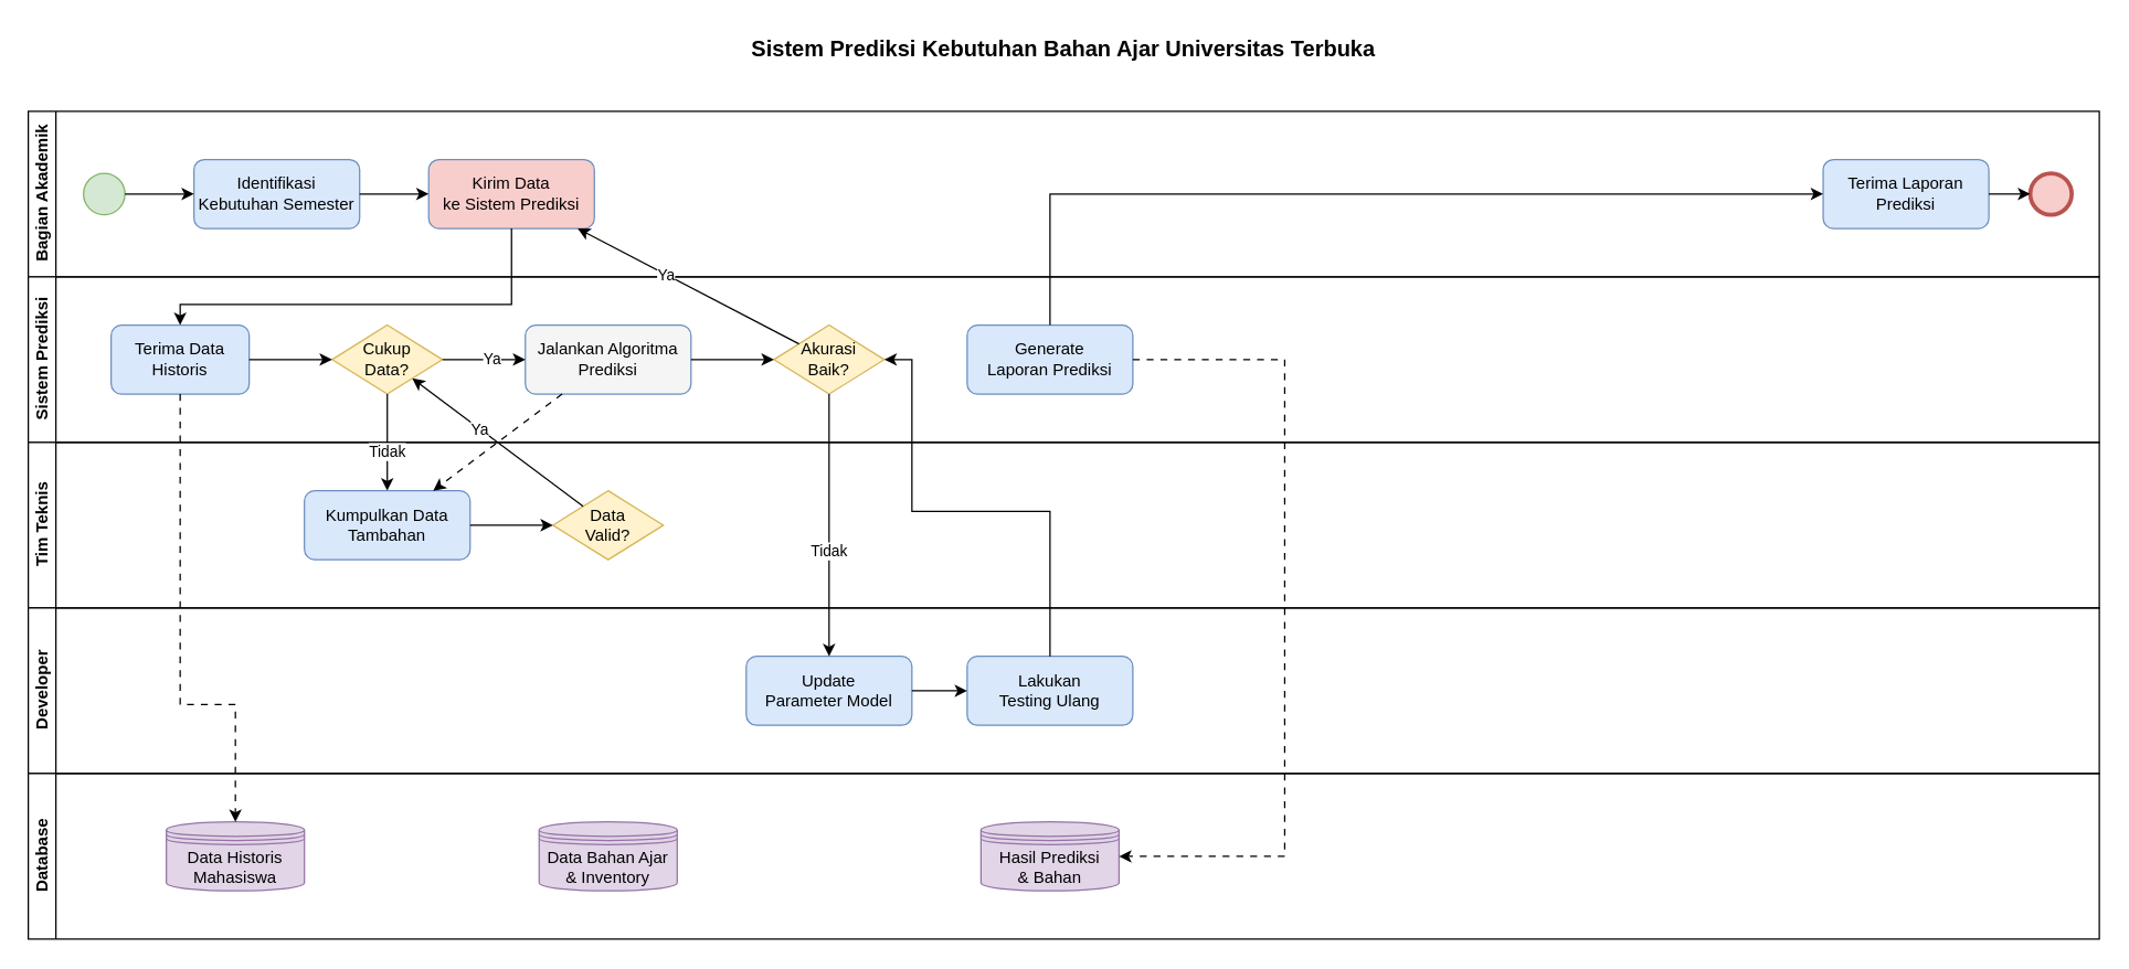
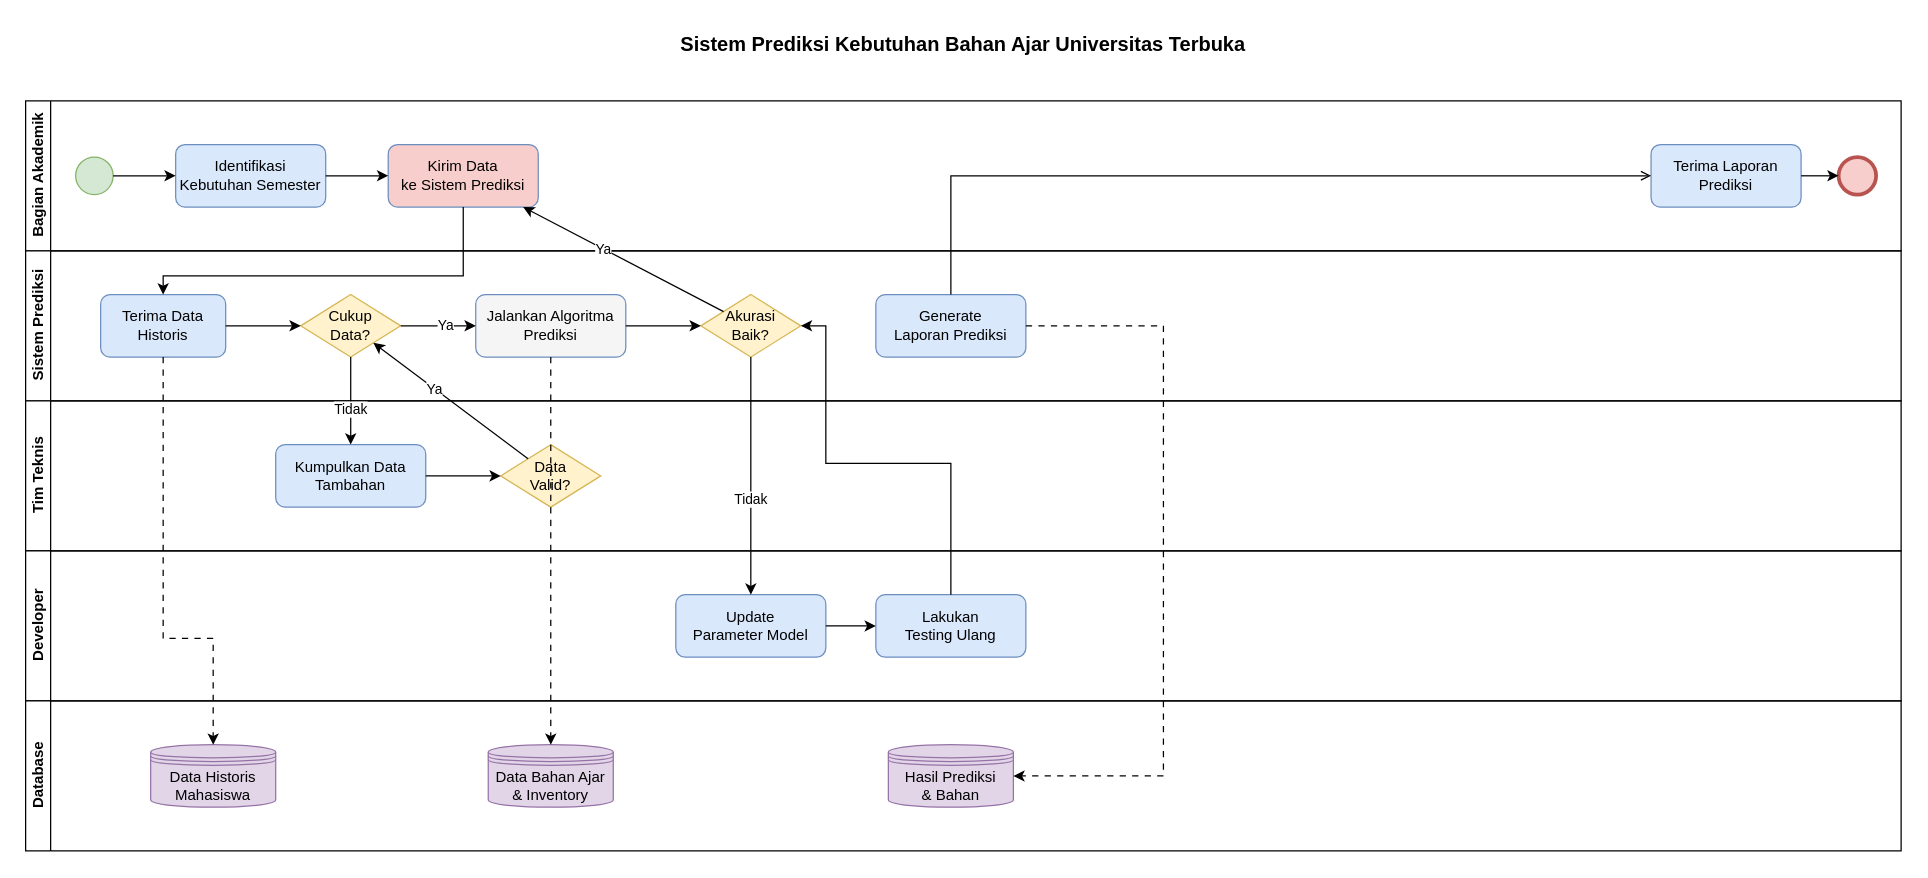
  <mxCell id="0" />
  <mxCell id="1" parent="0" />
  <mxCell id="2" value="Sistem Prediksi Kebutuhan Bahan Ajar Universitas Terbuka" style="text;html=1;strokeColor=none;fillColor=none;align=center;verticalAlign=middle;whiteSpace=wrap;rounded=0;fontSize=16;fontStyle=1;" parent="1" vertex="1"><mxGeometry x="370" y="20" width="800" height="30" as="geometry" /></mxCell>
  <mxCell id="3" value="Bagian Akademik" style="swimlane;html=1;childLayout=stackLayout;resizeParent=1;resizeParentMax=0;horizontal=0;startSize=20;horizontalStack=0;" parent="1" vertex="1"><mxGeometry x="20" y="80" width="1500" height="120" as="geometry" /></mxCell>
  <mxCell id="4" value="" style="ellipse;whiteSpace=wrap;html=1;aspect=fixed;fillColor=#d5e8d4;strokeColor=#82b366;" parent="3" vertex="1"><mxGeometry x="40" y="45" width="30" height="30" as="geometry" /></mxCell>
  <mxCell id="5" value="Identifikasi&#10;Kebutuhan Semester" style="rounded=1;whiteSpace=wrap;html=1;fillColor=#dae8fc;strokeColor=#6c8ebf;" parent="3" vertex="1"><mxGeometry x="120" y="35" width="120" height="50" as="geometry" /></mxCell>
  <mxCell id="6" value="Kirim Data&#10;ke Sistem Prediksi" style="rounded=1;whiteSpace=wrap;html=1;fillColor=#f8cecc;strokeColor=#6c8ebf;" parent="3" vertex="1"><mxGeometry x="290" y="35" width="120" height="50" as="geometry" /></mxCell>
  <mxCell id="7" value="Terima Laporan&#10;Prediksi" style="rounded=1;whiteSpace=wrap;html=1;fillColor=#dae8fc;strokeColor=#6c8ebf;" parent="3" vertex="1"><mxGeometry x="1300" y="35" width="120" height="50" as="geometry" /></mxCell>
  <mxCell id="8" value="" style="ellipse;whiteSpace=wrap;html=1;aspect=fixed;fillColor=#f8cecc;strokeColor=#b85450;strokeWidth=3;" parent="3" vertex="1"><mxGeometry x="1450" y="45" width="30" height="30" as="geometry" /></mxCell>
  <mxCell id="9" value="Sistem Prediksi" style="swimlane;html=1;childLayout=stackLayout;resizeParent=1;resizeParentMax=0;horizontal=0;startSize=20;horizontalStack=0;" parent="1" vertex="1"><mxGeometry x="20" y="200" width="1500" height="120" as="geometry" /></mxCell>
  <mxCell id="10" value="Terima Data&#10;Historis" style="rounded=1;whiteSpace=wrap;html=1;fillColor=#dae8fc;strokeColor=#6c8ebf;" parent="9" vertex="1"><mxGeometry x="60" y="35" width="100" height="50" as="geometry" /></mxCell>
  <mxCell id="11" value="Cukup&#10;Data?" style="rhombus;whiteSpace=wrap;html=1;fillColor=#fff2cc;strokeColor=#d6b656;" parent="9" vertex="1"><mxGeometry x="220" y="35" width="80" height="50" as="geometry" /></mxCell>
  <mxCell id="12" value="Jalankan Algoritma&#10;Prediksi" style="rounded=1;whiteSpace=wrap;html=1;fillColor=#f5f5f5;strokeColor=#6c8ebf;" parent="9" vertex="1"><mxGeometry x="360" y="35" width="120" height="50" as="geometry" /></mxCell>
  <mxCell id="13" value="Akurasi&#10;Baik?" style="rhombus;whiteSpace=wrap;html=1;fillColor=#fff2cc;strokeColor=#d6b656;" parent="9" vertex="1"><mxGeometry x="540" y="35" width="80" height="50" as="geometry" /></mxCell>
  <mxCell id="14" value="Generate&#10;Laporan Prediksi" style="rounded=1;whiteSpace=wrap;html=1;fillColor=#dae8fc;strokeColor=#6c8ebf;" parent="9" vertex="1"><mxGeometry x="680" y="35" width="120" height="50" as="geometry" /></mxCell>
  <mxCell id="15" value="Tim Teknis" style="swimlane;html=1;childLayout=stackLayout;resizeParent=1;resizeParentMax=0;horizontal=0;startSize=20;horizontalStack=0;" parent="1" vertex="1"><mxGeometry x="20" y="320" width="1500" height="120" as="geometry" /></mxCell>
  <mxCell id="16" value="Kumpulkan Data&#10;Tambahan" style="rounded=1;whiteSpace=wrap;html=1;fillColor=#dae8fc;strokeColor=#6c8ebf;" parent="15" vertex="1"><mxGeometry x="200" y="35" width="120" height="50" as="geometry" /></mxCell>
  <mxCell id="17" value="Data&#10;Valid?" style="rhombus;whiteSpace=wrap;html=1;fillColor=#fff2cc;strokeColor=#d6b656;" parent="15" vertex="1"><mxGeometry x="380" y="35" width="80" height="50" as="geometry" /></mxCell>
  <mxCell id="18" value="Developer" style="swimlane;html=1;childLayout=stackLayout;resizeParent=1;resizeParentMax=0;horizontal=0;startSize=20;horizontalStack=0;" parent="1" vertex="1"><mxGeometry x="20" y="440" width="1500" height="120" as="geometry" /></mxCell>
  <mxCell id="19" value="Update&#10;Parameter Model" style="rounded=1;whiteSpace=wrap;html=1;fillColor=#dae8fc;strokeColor=#6c8ebf;" parent="18" vertex="1"><mxGeometry x="520" y="35" width="120" height="50" as="geometry" /></mxCell>
  <mxCell id="20" value="Lakukan&#10;Testing Ulang" style="rounded=1;whiteSpace=wrap;html=1;fillColor=#dae8fc;strokeColor=#6c8ebf;" parent="18" vertex="1"><mxGeometry x="680" y="35" width="120" height="50" as="geometry" /></mxCell>
  <mxCell id="21" value="Database" style="swimlane;html=1;childLayout=stackLayout;resizeParent=1;resizeParentMax=0;horizontal=0;startSize=20;horizontalStack=0;" parent="1" vertex="1"><mxGeometry x="20" y="560" width="1500" height="120" as="geometry" /></mxCell>
  <mxCell id="22" value="Data Historis&#10;Mahasiswa" style="shape=datastore;whiteSpace=wrap;html=1;fillColor=#e1d5e7;strokeColor=#9673a6;" parent="21" vertex="1"><mxGeometry x="100" y="35" width="100" height="50" as="geometry" /></mxCell>
  <mxCell id="23" value="Data Bahan Ajar&#10;&amp; Inventory" style="shape=datastore;whiteSpace=wrap;html=1;fillColor=#e1d5e7;strokeColor=#9673a6;" parent="21" vertex="1"><mxGeometry x="370" y="35" width="100" height="50" as="geometry" /></mxCell>
  <mxCell id="24" value="Hasil Prediksi&#10;&amp; Bahan" style="shape=datastore;whiteSpace=wrap;html=1;fillColor=#e1d5e7;strokeColor=#9673a6;" parent="21" vertex="1"><mxGeometry x="690" y="35" width="100" height="50" as="geometry" /></mxCell>
  <mxCell id="25" value="" style="endArrow=classic;html=1;rounded=0;" parent="1" source="4" target="5" edge="1"><mxGeometry width="50" height="50" relative="1" as="geometry"><mxPoint x="470" y="300" as="sourcePoint" /><mxPoint x="520" y="250" as="targetPoint" /></mxGeometry></mxCell>
  <mxCell id="26" value="" style="endArrow=classic;html=1;rounded=0;" parent="1" source="5" target="6" edge="1"><mxGeometry width="50" height="50" relative="1" as="geometry"><mxPoint x="470" y="300" as="sourcePoint" /><mxPoint x="520" y="250" as="targetPoint" /></mxGeometry></mxCell>
  <mxCell id="27" value="" style="endArrow=classic;html=1;rounded=0;" parent="1" source="6" target="10" edge="1"><mxGeometry width="50" height="50" relative="1" as="geometry"><mxPoint x="320" y="180" as="sourcePoint" /><mxPoint x="100" y="235" as="targetPoint" /><Array as="points"><mxPoint x="370" y="220" /><mxPoint x="130" y="220" /></Array></mxGeometry></mxCell>
  <mxCell id="28" value="" style="endArrow=classic;html=1;rounded=0;" parent="1" source="10" target="11" edge="1"><mxGeometry width="50" height="50" relative="1" as="geometry"><mxPoint x="470" y="300" as="sourcePoint" /><mxPoint x="520" y="250" as="targetPoint" /></mxGeometry></mxCell>
  <mxCell id="29" value="Ya" style="endArrow=classic;html=1;rounded=0;" parent="1" source="11" target="12" edge="1"><mxGeometry x="0.2" width="50" height="50" relative="1" as="geometry"><mxPoint x="470" y="300" as="sourcePoint" /><mxPoint x="520" y="250" as="targetPoint" /><mxPoint as="offset" /></mxGeometry></mxCell>
  <mxCell id="30" value="" style="endArrow=classic;html=1;rounded=0;" parent="1" source="12" target="13" edge="1"><mxGeometry width="50" height="50" relative="1" as="geometry"><mxPoint x="470" y="300" as="sourcePoint" /><mxPoint x="520" y="250" as="targetPoint" /></mxGeometry></mxCell>
  <mxCell id="31" value="Ya" style="endArrow=classic;html=1;rounded=0;" parent="1" source="13" target="6" edge="1"><mxGeometry x="0.2" width="50" height="50" relative="1" as="geometry"><mxPoint x="470" y="300" as="sourcePoint" /><mxPoint x="520" y="250" as="targetPoint" /><mxPoint as="offset" /></mxGeometry></mxCell>
  <mxCell id="32" value="Tidak" style="endArrow=classic;html=1;rounded=0;" parent="1" source="11" target="16" edge="1"><mxGeometry x="0.2" width="50" height="50" relative="1" as="geometry"><mxPoint x="270" y="285" as="sourcePoint" /><mxPoint x="230" y="355" as="targetPoint" /><mxPoint as="offset" /></mxGeometry></mxCell>
  <mxCell id="33" value="" style="endArrow=classic;html=1;rounded=0;" parent="1" source="16" target="17" edge="1"><mxGeometry width="50" height="50" relative="1" as="geometry"><mxPoint x="470" y="400" as="sourcePoint" /><mxPoint x="520" y="350" as="targetPoint" /></mxGeometry></mxCell>
  <mxCell id="34" value="Ya" style="endArrow=classic;html=1;rounded=0;" parent="1" source="17" target="11" edge="1"><mxGeometry x="0.2" width="50" height="50" relative="1" as="geometry"><mxPoint x="390" y="355" as="sourcePoint" /><mxPoint x="270" y="285" as="targetPoint" /><mxPoint as="offset" /></mxGeometry></mxCell>
  <mxCell id="35" value="Tidak" style="endArrow=classic;html=1;rounded=0;" parent="1" source="13" target="19" edge="1"><mxGeometry x="0.2" width="50" height="50" relative="1" as="geometry"><mxPoint x="550" y="285" as="sourcePoint" /><mxPoint x="550" y="475" as="targetPoint" /><mxPoint as="offset" /></mxGeometry></mxCell>
  <mxCell id="36" value="" style="endArrow=classic;html=1;rounded=0;" parent="1" source="19" target="20" edge="1"><mxGeometry width="50" height="50" relative="1" as="geometry"><mxPoint x="470" y="500" as="sourcePoint" /><mxPoint x="520" y="450" as="targetPoint" /></mxGeometry></mxCell>
  <mxCell id="37" value="" style="endArrow=classic;html=1;rounded=0;" parent="1" source="20" target="13" edge="1"><mxGeometry width="50" height="50" relative="1" as="geometry"><mxPoint x="710" y="475" as="sourcePoint" /><mxPoint x="550" y="285" as="targetPoint" /><Array as="points"><mxPoint x="760" y="370" /><mxPoint x="660" y="370" /><mxPoint x="660" y="260" /></Array></mxGeometry></mxCell>
- <mxCell id="38" value="" style="endArrow=classic;html=1;rounded=0;" parent="1" source="14" target="7" edge="1"><mxGeometry width="50" height="50" relative="1" as="geometry"><mxPoint x="770" y="235" as="sourcePoint" /><mxPoint x="1330" y="135" as="targetPoint" /><Array as="points"><mxPoint x="760" y="140" /></Array></mxGeometry></mxCell>
+ <mxCell id="38" value="" style="endArrow=open;html=1;rounded=0;" parent="1" source="14" target="7" edge="1"><mxGeometry width="50" height="50" relative="1" as="geometry"><mxPoint x="770" y="235" as="sourcePoint" /><mxPoint x="1330" y="135" as="targetPoint" /><Array as="points"><mxPoint x="760" y="140" /></Array></mxGeometry></mxCell>
  <mxCell id="39" value="" style="endArrow=classic;html=1;rounded=0;" parent="1" source="7" target="8" edge="1"><mxGeometry width="50" height="50" relative="1" as="geometry"><mxPoint x="470" y="300" as="sourcePoint" /><mxPoint x="520" y="250" as="targetPoint" /></mxGeometry></mxCell>
  <mxCell id="40" value="" style="endArrow=classic;html=1;rounded=0;dashed=1;dashPattern=5 5;" parent="1" source="10" target="22" edge="1"><mxGeometry width="50" height="50" relative="1" as="geometry"><mxPoint x="100" y="285" as="sourcePoint" /><mxPoint x="120" y="595" as="targetPoint" /><Array as="points"><mxPoint x="130" y="510" /><mxPoint x="170" y="510" /></Array></mxGeometry></mxCell>
- <mxCell id="41" value="" style="endArrow=classic;html=1;rounded=0;dashed=1;dashPattern=5 5;" parent="1" source="12" target="16" edge="1"><mxGeometry width="50" height="50" relative="1" as="geometry"><mxPoint x="390" y="285" as="sourcePoint" /><mxPoint x="390" y="595" as="targetPoint" /></mxGeometry></mxCell>
+ <mxCell id="41" value="" style="endArrow=classic;html=1;rounded=0;dashed=1;dashPattern=5 5;" parent="1" source="12" target="23" edge="1"><mxGeometry width="50" height="50" relative="1" as="geometry"><mxPoint x="390" y="285" as="sourcePoint" /><mxPoint x="390" y="595" as="targetPoint" /></mxGeometry></mxCell>
  <mxCell id="42" value="" style="endArrow=classic;html=1;rounded=0;dashed=1;dashPattern=5 5;" parent="1" source="14" target="24" edge="1"><mxGeometry width="50" height="50" relative="1" as="geometry"><mxPoint x="710" y="285" as="sourcePoint" /><mxPoint x="710" y="595" as="targetPoint" /><Array as="points"><mxPoint x="930" y="260" /><mxPoint x="930" y="620" /></Array></mxGeometry></mxCell>
